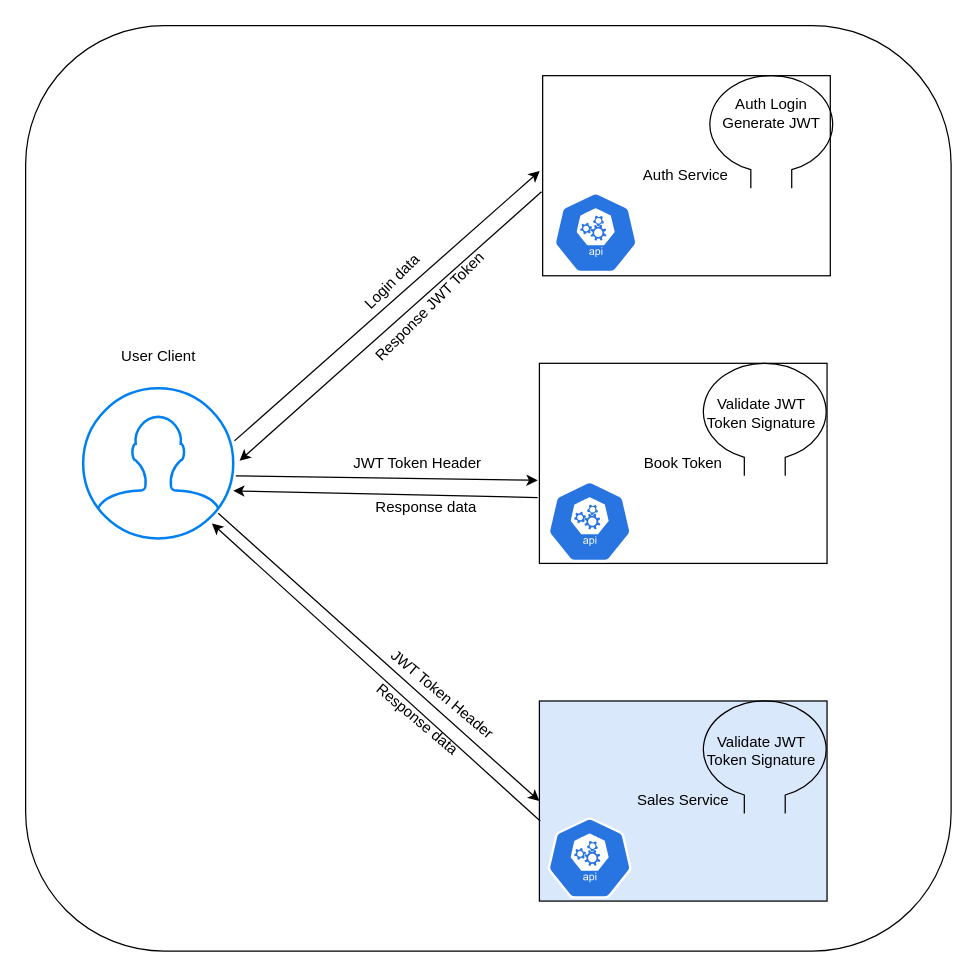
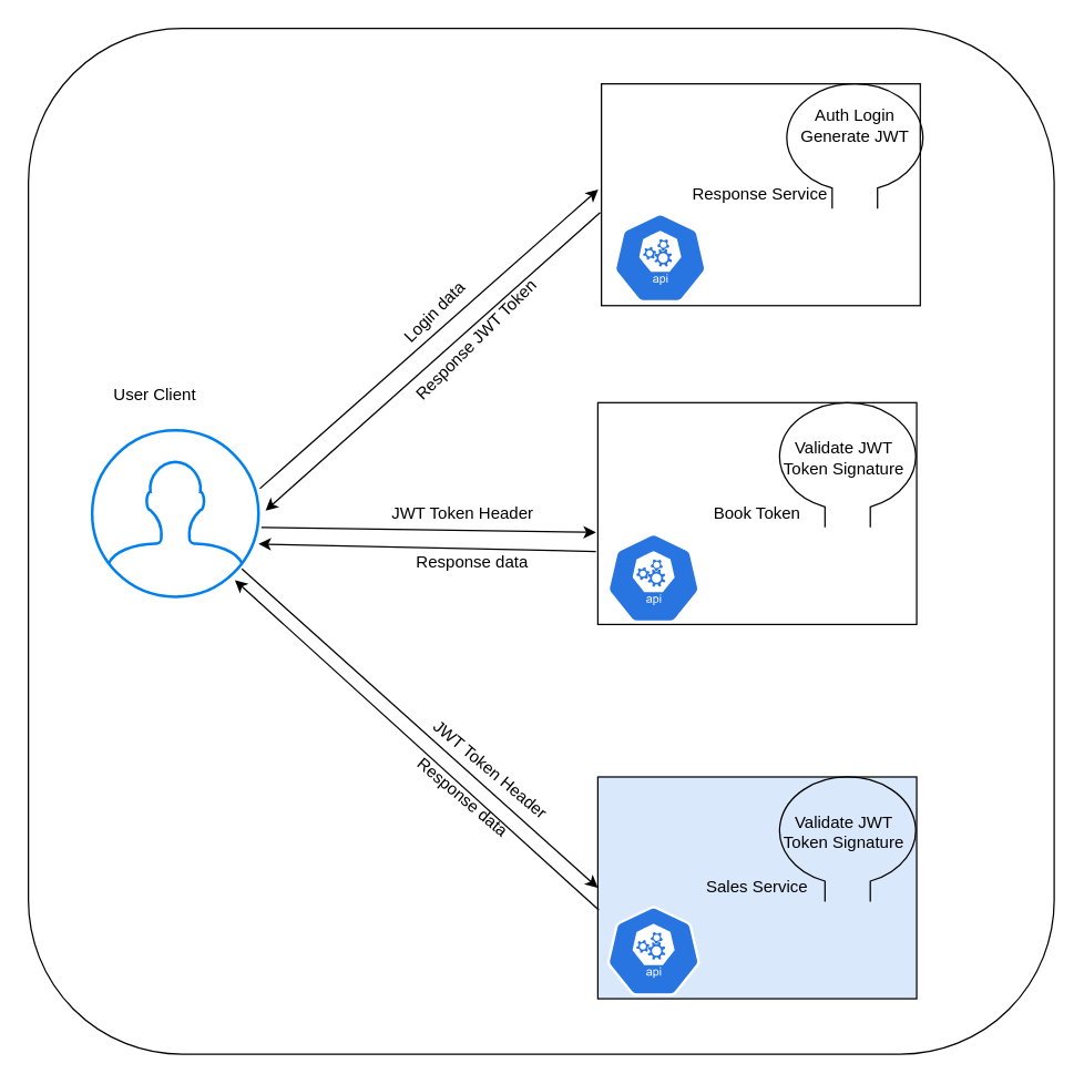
  <mxCell id="0" />
  <mxCell id="1" parent="0" />
  <mxCell id="2" value="" style="rounded=1;whiteSpace=wrap;html=1;fontStyle=1" parent="1" vertex="1"><mxGeometry x="20" y="20" width="740" height="740" as="geometry" /></mxCell>
  <mxCell id="3" value="" style="html=1;verticalLabelPosition=bottom;align=center;labelBackgroundColor=#ffffff;verticalAlign=top;strokeWidth=2;strokeColor=#0080F0;shadow=0;dashed=0;shape=mxgraph.ios7.icons.user;" parent="1" vertex="1"><mxGeometry x="66" y="310" width="120" height="120" as="geometry" /></mxCell>
  <mxCell id="4" value="" style="endArrow=classic;html=1;rounded=0;exitX=1.008;exitY=0.35;exitDx=0;exitDy=0;exitPerimeter=0;entryX=-0.01;entryY=0.476;entryDx=0;entryDy=0;entryPerimeter=0;" parent="1" source="3" target="23" edge="1"><mxGeometry width="50" height="50" relative="1" as="geometry"><mxPoint x="366" y="420" as="sourcePoint" /><mxPoint x="436" y="210" as="targetPoint" /></mxGeometry></mxCell>
  <mxCell id="5" value="Login data" style="text;html=1;align=center;verticalAlign=middle;resizable=0;points=[];autosize=1;strokeColor=none;fillColor=none;rotation=-45;" parent="1" vertex="1"><mxGeometry x="273.4" y="210" width="80" height="30" as="geometry" /></mxCell>
  <mxCell id="6" value="" style="endArrow=classic;html=1;rounded=0;entryX=1.042;entryY=0.483;entryDx=0;entryDy=0;entryPerimeter=0;exitX=-0.004;exitY=0.58;exitDx=0;exitDy=0;exitPerimeter=0;" parent="1" source="23" target="3" edge="1"><mxGeometry width="50" height="50" relative="1" as="geometry"><mxPoint x="436" y="240" as="sourcePoint" /><mxPoint x="416" y="370" as="targetPoint" /></mxGeometry></mxCell>
  <mxCell id="7" value="Response JWT Token" style="text;html=1;align=center;verticalAlign=middle;resizable=0;points=[];autosize=1;strokeColor=none;fillColor=none;rotation=-45;" parent="1" vertex="1"><mxGeometry x="273.4" y="230" width="140" height="30" as="geometry" /></mxCell>
- <mxCell id="8" value="User Client" style="text;html=1;align=center;verticalAlign=middle;resizable=0;points=[];autosize=1;strokeColor=none;fillColor=none;" parent="1" vertex="1"><mxGeometry x="86" y="270" width="80" height="30" as="geometry" /></mxCell>
+ <mxCell id="8" value="User Client" style="text;html=1;align=center;verticalAlign=middle;resizable=0;points=[];autosize=1;strokeColor=none;fillColor=none;" parent="1" vertex="1"><mxGeometry x="71" y="270" width="80" height="30" as="geometry" /></mxCell>
  <mxCell id="9" value="Book Token" style="rounded=0;whiteSpace=wrap;html=1;" parent="1" vertex="1"><mxGeometry x="430.8" y="290" width="230" height="160" as="geometry" /></mxCell>
  <mxCell id="10" value="Sales Service" style="rounded=0;whiteSpace=wrap;html=1;fillColor=#dae8fc;" parent="1" vertex="1"><mxGeometry x="430.8" y="560" width="230" height="160" as="geometry" /></mxCell>
  <mxCell id="11" value="" style="endArrow=classic;html=1;rounded=0;exitX=1.017;exitY=0.583;exitDx=0;exitDy=0;exitPerimeter=0;entryX=-0.006;entryY=0.585;entryDx=0;entryDy=0;entryPerimeter=0;" parent="1" source="3" target="9" edge="1"><mxGeometry width="50" height="50" relative="1" as="geometry"><mxPoint x="196.96" y="362" as="sourcePoint" /><mxPoint x="446" y="245" as="targetPoint" /></mxGeometry></mxCell>
  <mxCell id="12" value="JWT Token Header" style="text;html=1;align=center;verticalAlign=middle;resizable=0;points=[];autosize=1;strokeColor=none;fillColor=none;" parent="1" vertex="1"><mxGeometry x="273.4" y="355" width="120" height="30" as="geometry" /></mxCell>
  <mxCell id="13" value="" style="endArrow=classic;html=1;rounded=0;exitX=-0.006;exitY=0.671;exitDx=0;exitDy=0;exitPerimeter=0;entryX=1;entryY=0.683;entryDx=0;entryDy=0;entryPerimeter=0;" parent="1" source="9" target="3" edge="1"><mxGeometry width="50" height="50" relative="1" as="geometry"><mxPoint x="366" y="450" as="sourcePoint" /><mxPoint x="196" y="400" as="targetPoint" /></mxGeometry></mxCell>
  <mxCell id="14" value="Response data" style="text;html=1;align=center;verticalAlign=middle;resizable=0;points=[];autosize=1;strokeColor=none;fillColor=none;" parent="1" vertex="1"><mxGeometry x="290" y="390" width="100" height="30" as="geometry" /></mxCell>
  <mxCell id="15" value="" style="endArrow=classic;html=1;rounded=0;exitX=0.9;exitY=0.833;exitDx=0;exitDy=0;exitPerimeter=0;entryX=0;entryY=0.5;entryDx=0;entryDy=0;" parent="1" source="3" target="10" edge="1"><mxGeometry width="50" height="50" relative="1" as="geometry"><mxPoint x="198.04" y="389.96" as="sourcePoint" /><mxPoint x="446" y="385" as="targetPoint" /></mxGeometry></mxCell>
  <mxCell id="16" value="JWT Token Header" style="text;html=1;align=center;verticalAlign=middle;resizable=0;points=[];autosize=1;strokeColor=none;fillColor=none;rotation=40;" parent="1" vertex="1"><mxGeometry x="293.4" y="540" width="120" height="30" as="geometry" /></mxCell>
  <mxCell id="17" value="" style="endArrow=classic;html=1;rounded=0;exitX=0.003;exitY=0.6;exitDx=0;exitDy=0;entryX=0.858;entryY=0.9;entryDx=0;entryDy=0;entryPerimeter=0;exitPerimeter=0;" parent="1" source="10" target="3" edge="1"><mxGeometry width="50" height="50" relative="1" as="geometry"><mxPoint x="444.98" y="396.97" as="sourcePoint" /><mxPoint x="166" y="430" as="targetPoint" /></mxGeometry></mxCell>
  <mxCell id="18" value="Response data" style="text;html=1;align=center;verticalAlign=middle;resizable=0;points=[];autosize=1;strokeColor=none;fillColor=none;rotation=40;" parent="1" vertex="1"><mxGeometry x="283.4" y="560" width="100" height="30" as="geometry" /></mxCell>
  <mxCell id="19" value="" style="verticalLabelPosition=bottom;shadow=0;dashed=0;align=center;html=1;verticalAlign=top;shape=mxgraph.electrical.radio.loop_antenna;" parent="1" vertex="1"><mxGeometry x="558.6" y="290" width="104.8" height="90" as="geometry" /></mxCell>
  <mxCell id="20" value="&lt;div&gt;Validate JWT &lt;br&gt;&lt;/div&gt;&lt;div&gt;Token Signature&lt;/div&gt;" style="text;html=1;align=center;verticalAlign=middle;resizable=0;points=[];autosize=1;strokeColor=none;fillColor=none;" parent="1" vertex="1"><mxGeometry x="553.4" y="310" width="110" height="40" as="geometry" /></mxCell>
  <mxCell id="21" value="" style="verticalLabelPosition=bottom;shadow=0;dashed=0;align=center;html=1;verticalAlign=top;shape=mxgraph.electrical.radio.loop_antenna;" parent="1" vertex="1"><mxGeometry x="558.6" y="560" width="104.8" height="90" as="geometry" /></mxCell>
  <mxCell id="22" value="&lt;div&gt;Validate JWT &lt;br&gt;&lt;/div&gt;&lt;div&gt;Token Signature&lt;/div&gt;" style="text;html=1;align=center;verticalAlign=middle;resizable=0;points=[];autosize=1;strokeColor=none;fillColor=none;" parent="1" vertex="1"><mxGeometry x="553.4" y="580" width="110" height="40" as="geometry" /></mxCell>
- <mxCell id="23" value="&lt;div&gt;Auth Service&lt;/div&gt;" style="rounded=0;whiteSpace=wrap;html=1;" parent="1" vertex="1"><mxGeometry x="433.4" y="60" width="230" height="160" as="geometry" /></mxCell>
+ <mxCell id="23" value="&lt;div&gt;Response Service&lt;/div&gt;" style="rounded=0;whiteSpace=wrap;html=1;" parent="1" vertex="1"><mxGeometry x="433.4" y="60" width="230" height="160" as="geometry" /></mxCell>
  <mxCell id="24" value="" style="verticalLabelPosition=bottom;shadow=0;dashed=0;align=center;html=1;verticalAlign=top;shape=mxgraph.electrical.radio.loop_antenna;" parent="1" vertex="1"><mxGeometry x="563.8" y="60" width="104.8" height="90" as="geometry" /></mxCell>
  <mxCell id="25" value="&lt;div&gt;Auth Login&lt;br&gt;&lt;/div&gt;&lt;div&gt;Generate JWT&lt;br&gt;&lt;/div&gt;" style="text;html=1;align=center;verticalAlign=middle;resizable=0;points=[];autosize=1;strokeColor=none;fillColor=none;" parent="1" vertex="1"><mxGeometry x="566.2" y="70" width="100" height="40" as="geometry" /></mxCell>
  <mxCell id="26" value="" style="sketch=0;html=1;dashed=0;whitespace=wrap;fillColor=#2875E2;strokeColor=#ffffff;points=[[0.005,0.63,0],[0.1,0.2,0],[0.9,0.2,0],[0.5,0,0],[0.995,0.63,0],[0.72,0.99,0],[0.5,1,0],[0.28,0.99,0]];verticalLabelPosition=bottom;align=center;verticalAlign=top;shape=mxgraph.kubernetes.icon;prIcon=api" vertex="1" parent="1"><mxGeometry x="426" y="384" width="90" height="65" as="geometry" /></mxCell>
  <mxCell id="27" value="" style="sketch=0;html=1;dashed=0;whitespace=wrap;fillColor=#2875E2;strokeColor=#ffffff;points=[[0.005,0.63,0],[0.1,0.2,0],[0.9,0.2,0],[0.5,0,0],[0.995,0.63,0],[0.72,0.99,0],[0.5,1,0],[0.28,0.99,0]];verticalLabelPosition=bottom;align=center;verticalAlign=top;shape=mxgraph.kubernetes.icon;prIcon=api" vertex="1" parent="1"><mxGeometry x="430.8" y="153" width="90" height="65" as="geometry" /></mxCell>
  <mxCell id="28" value="" style="sketch=0;html=1;dashed=0;whitespace=wrap;fillColor=#2875E2;strokeColor=#ffffff;points=[[0.005,0.63,0],[0.1,0.2,0],[0.9,0.2,0],[0.5,0,0],[0.995,0.63,0],[0.72,0.99,0],[0.5,1,0],[0.28,0.99,0]];verticalLabelPosition=bottom;align=center;verticalAlign=top;shape=mxgraph.kubernetes.icon;prIcon=api" vertex="1" parent="1"><mxGeometry x="426" y="653" width="90" height="65" as="geometry" /></mxCell>
